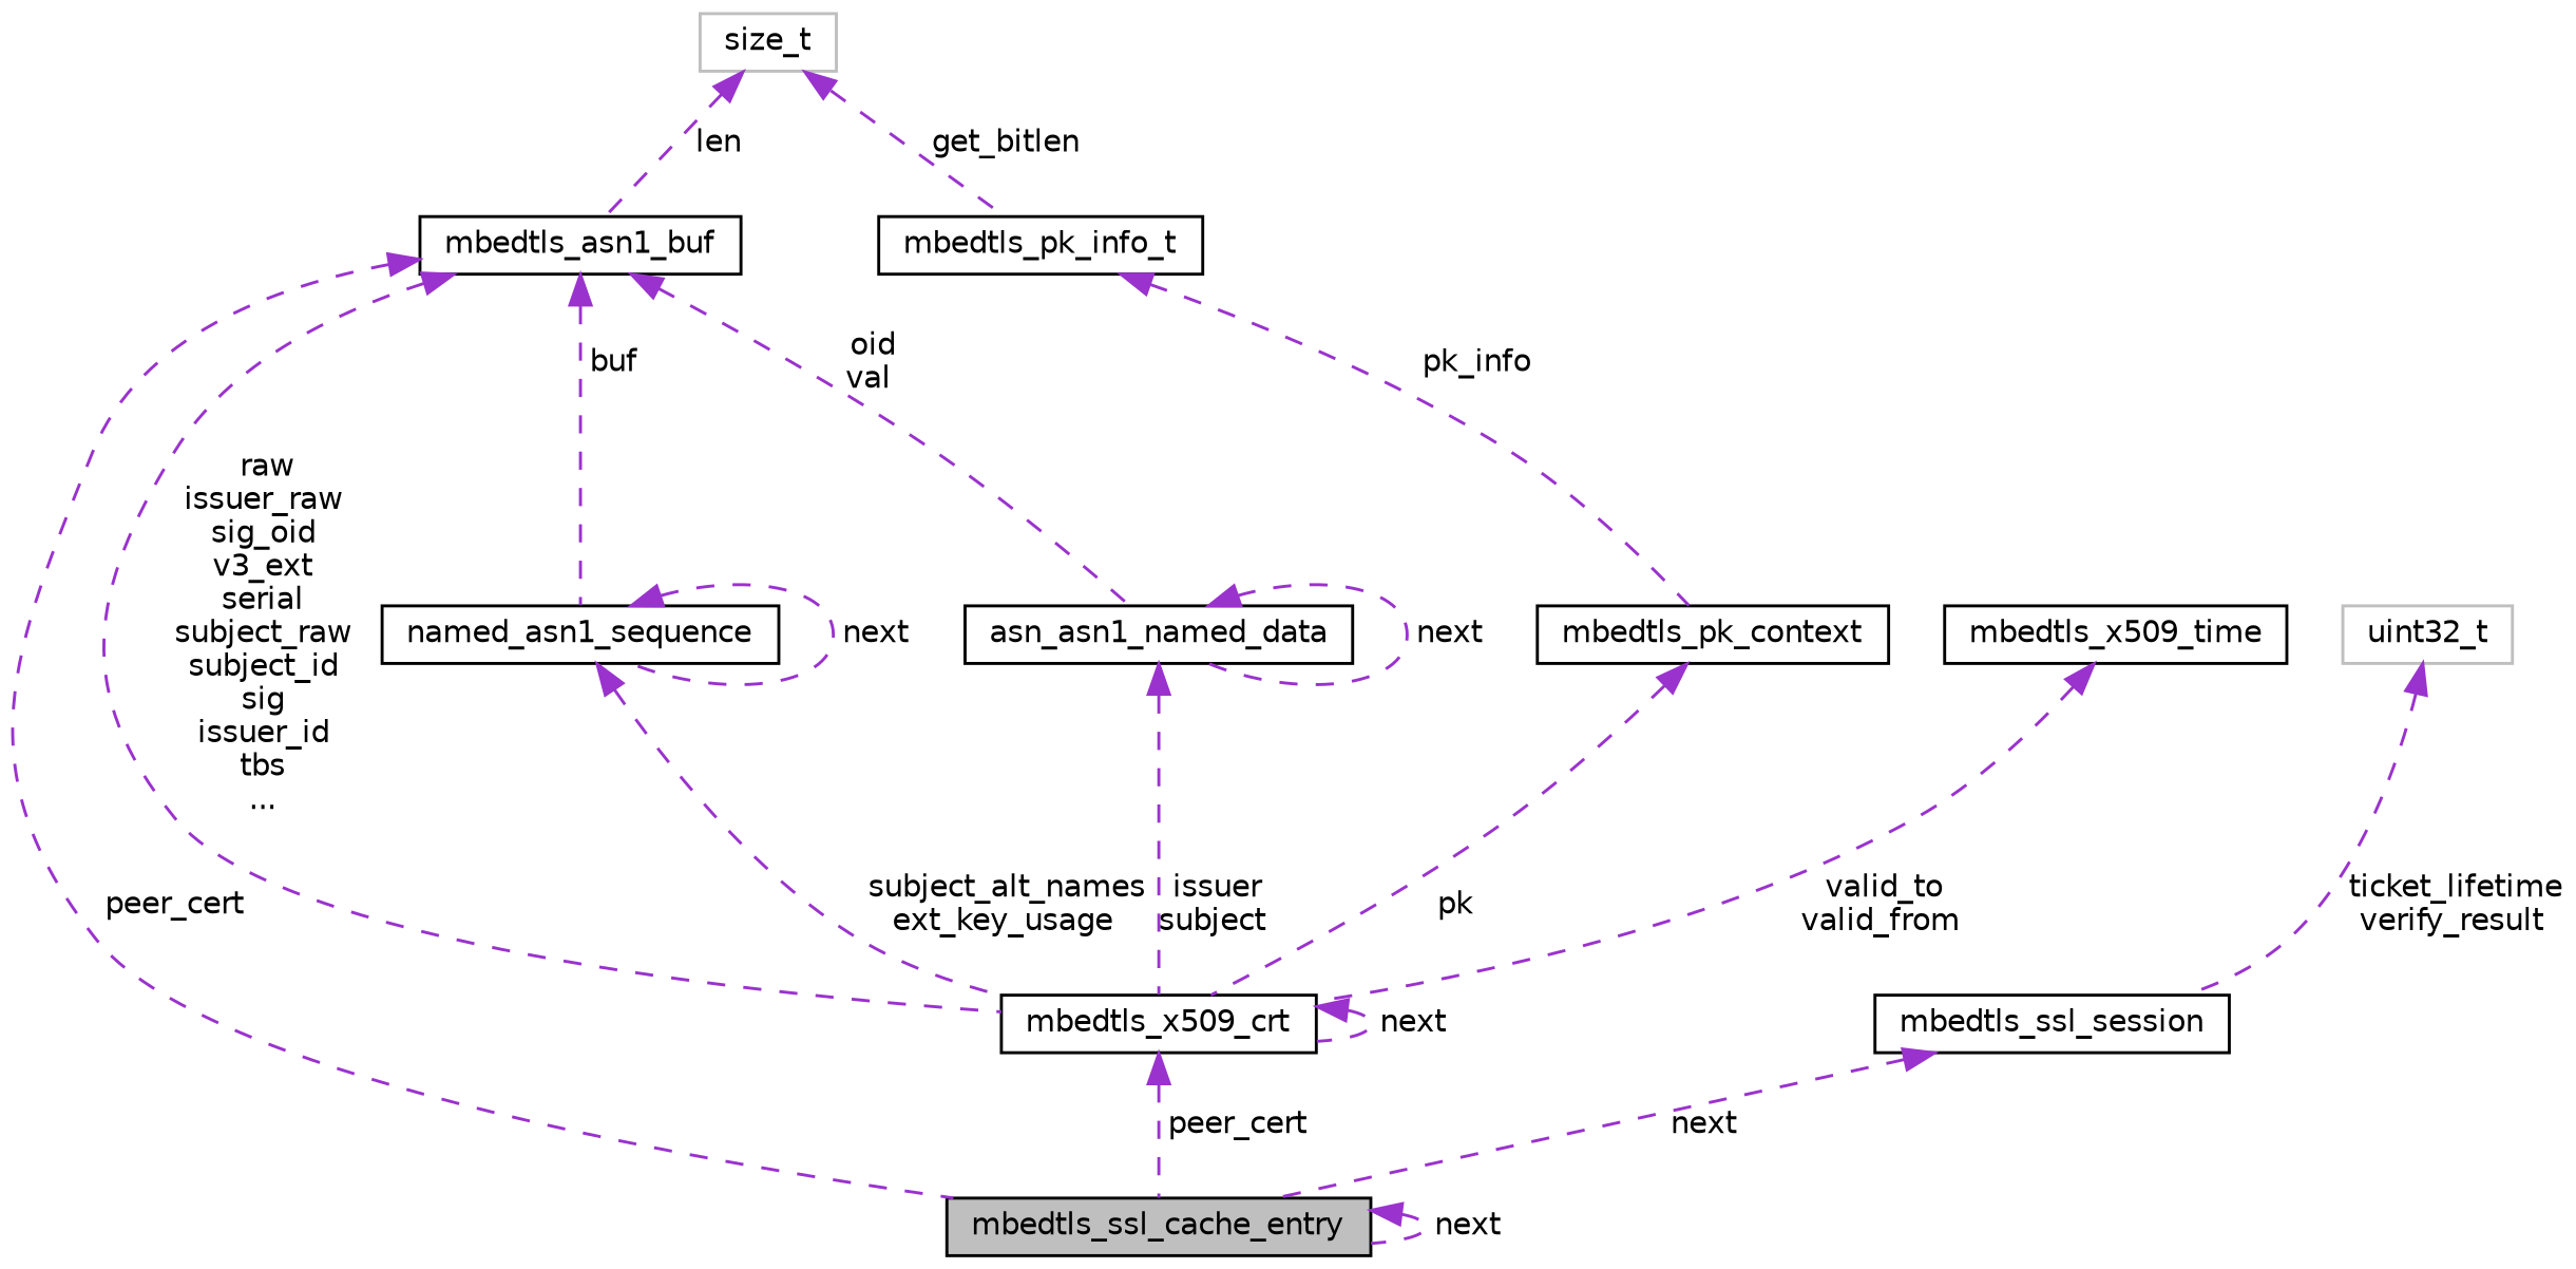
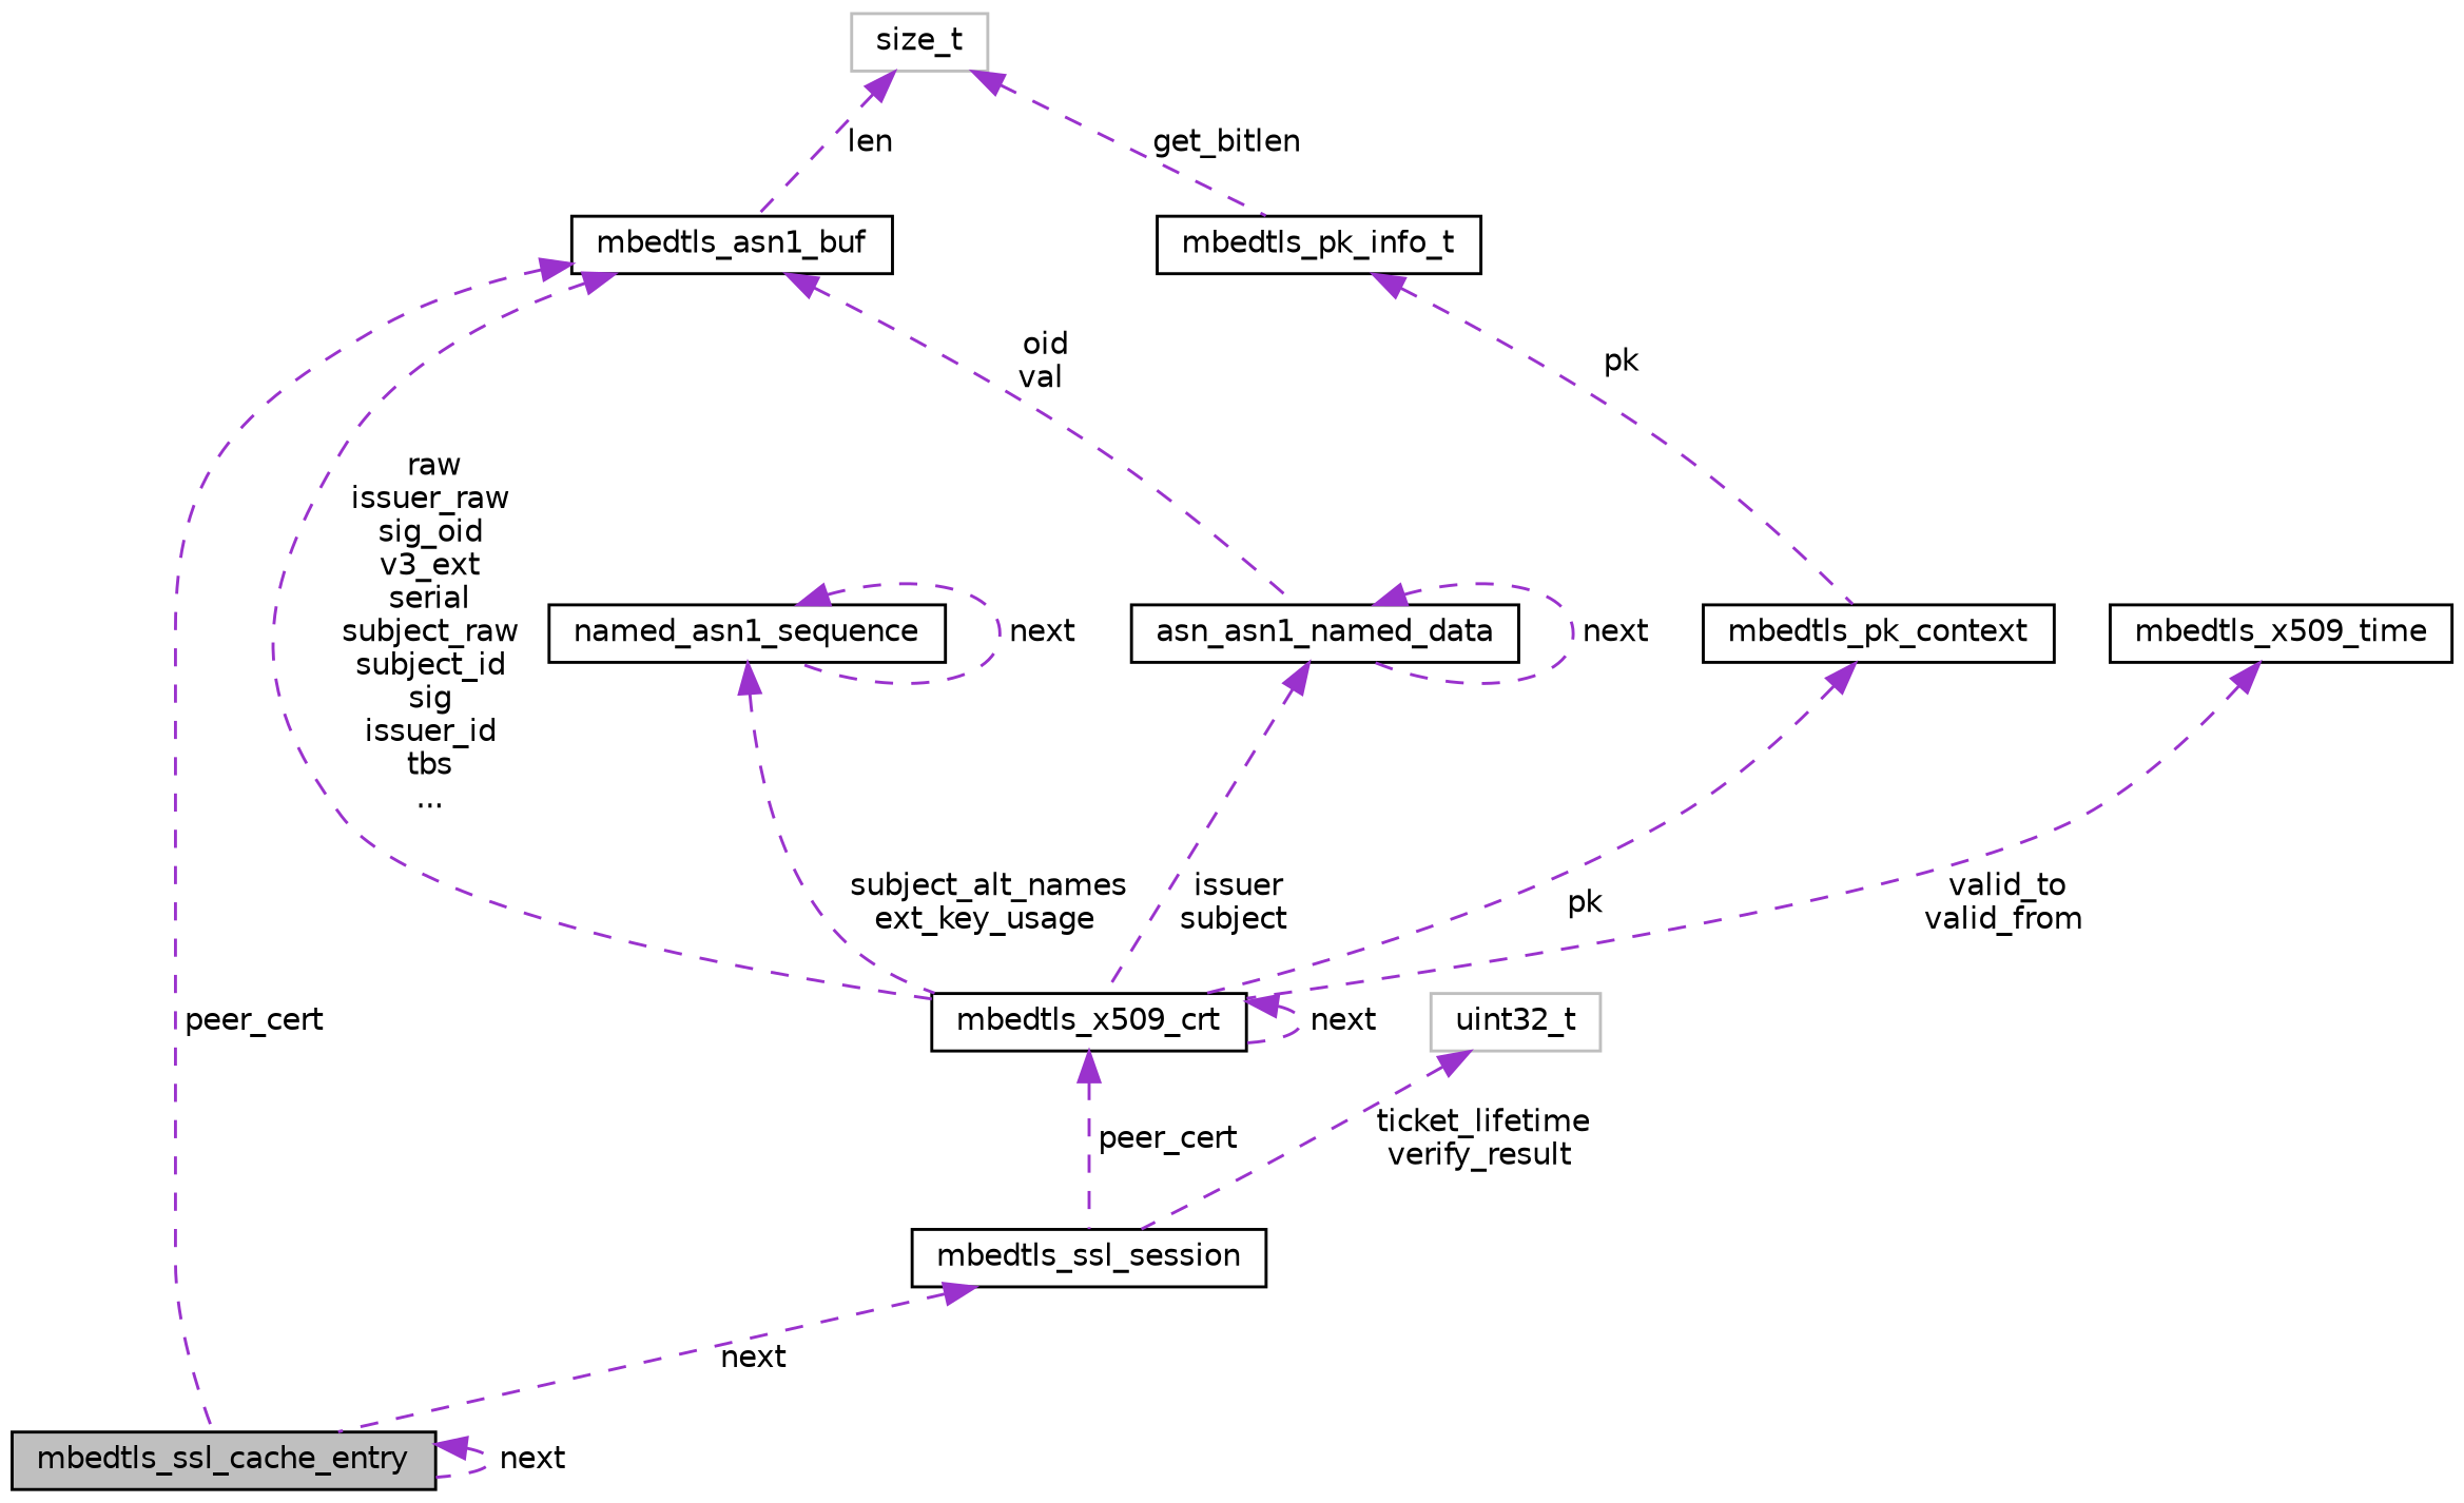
  digraph {
    node [color=black fillcolor=white fontname=Helvetica fontsize=10 shape=record style=filled]
    edge [color=darkorchid3 dir=back fontname=Helvetica fontsize=10 labelfontname=Helvetica labelfontsize=10 style=dashed]
    n1 [fillcolor=grey75 fontcolor=black height=0.2 label=mbedtls_ssl_cache_entry width=0.4]
    n2 [height=0.2 label=mbedtls_asn1_buf width=0.4]
    n3 [height=0.2 label=mbedtls_x509_crt width=0.4]
    n4 [height=0.2 label=named_asn1_sequence width=0.4]
    n5 [height=0.2 label=asn_asn1_named_data width=0.4]
    n6 [height=0.2 label=mbedtls_ssl_session width=0.4]
    n7 [color=grey75 height=0.2 label=size_t width=0.4]
    n8 [height=0.2 label=mbedtls_pk_info_t width=0.4]
    n9 [height=0.2 label=mbedtls_pk_context width=0.4]
    n10 [color=grey75 height=0.2 label=uint32_t width=0.4]
    n11 [height=0.2 label=mbedtls_x509_time width=0.4]
    n1 -> n1 [label=" next"]
    n2 -> n1 [label=" peer_cert"]
    n2 -> n3 [label=" raw\nissuer_raw\nsig_oid\nv3_ext\nserial\nsubject_raw\nsubject_id\nsig\nissuer_id\ntbs\n..."]
-   n2 -> n4 [label=" buf"]
    n2 -> n5 [label=" oid\nval"]
    n3 -> n3 [label=" next"]
-   n3 -> n1 [label=" peer_cert"]
+   n3 -> n6 [label=" peer_cert"]
    n4 -> n3 [label=" subject_alt_names\next_key_usage"]
    n4 -> n4 [label=" next"]
    n5 -> n3 [label=" issuer\nsubject"]
    n5 -> n5 [label=" next"]
    n6 -> n1 [label=" next"]
    n7 -> n2 [label=" len"]
    n7 -> n8 [label=" get_bitlen"]
-   n8 -> n9 [label=" pk_info"]
+   n8 -> n9 [label=" pk"]
    n9 -> n3 [label=" pk"]
    n10 -> n6 [label=" ticket_lifetime\nverify_result"]
    n11 -> n3 [label=" valid_to\nvalid_from"]
  }
